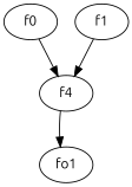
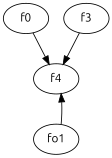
  strict digraph {
    fontname=Ubuntu
    node [fontname=Ubuntu]
    edge [fontname=Ubuntu weight=2]
    n1 [label=f0]
    f4
    fo1
-   f3 [label=f1]
+   f3
    n1 -> f4
-   f4 -> fo1
+   fo1 -> f4
    f3 -> f4
  }
